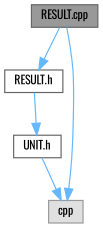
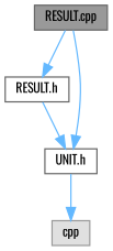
  digraph {
    fontname=Oswald
    node [color=grey40 fillcolor=white fontname=Oswald fontsize=10 shape=box style=filled]
    edge [color=steelblue1 fontname=Oswald fontsize=10 labelfontname=Helvetica labelfontsize=10 style=solid]
    n1 [color=gray40 fillcolor=grey60 fontcolor=black height=0.2 label="RESULT.cpp" width=0.4]
    n2 [height=0.2 label="RESULT.h" width=0.4]
    n3 [color=grey60 fillcolor="#E0E0E0" height=0.2 label=cpp width=0.4]
    n4 [height=0.2 label="UNIT.h" width=0.4]
    n1 -> n2
-   n1 -> n3
+   n1 -> n4
    n2 -> n4
    n4 -> n3
  }
